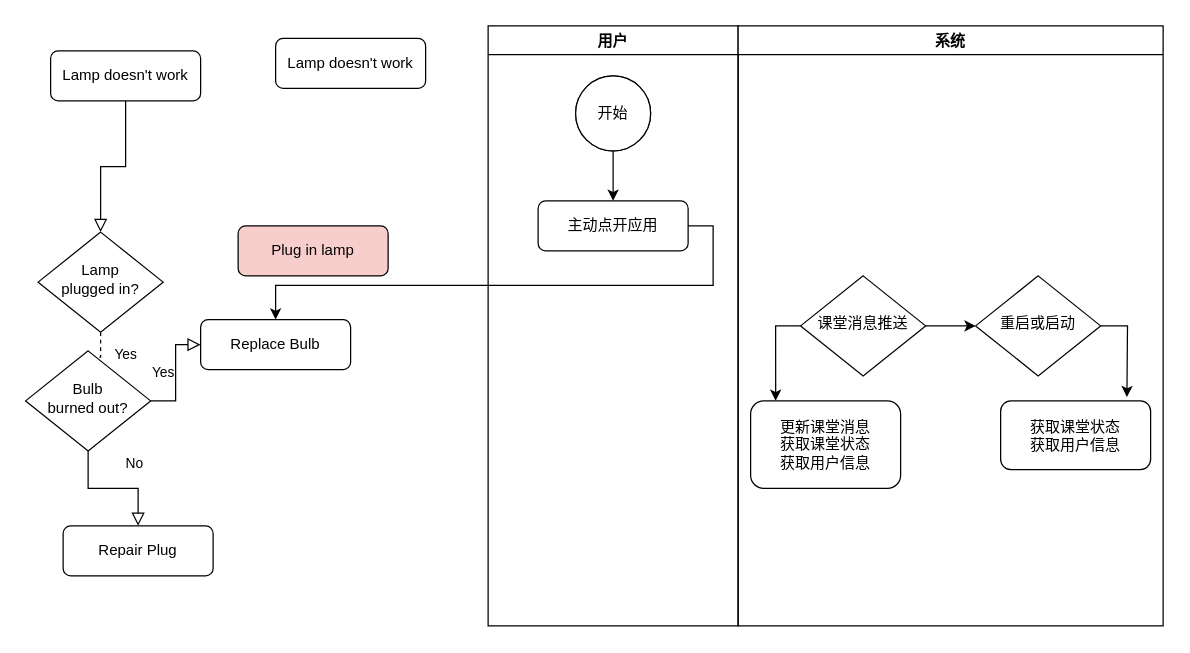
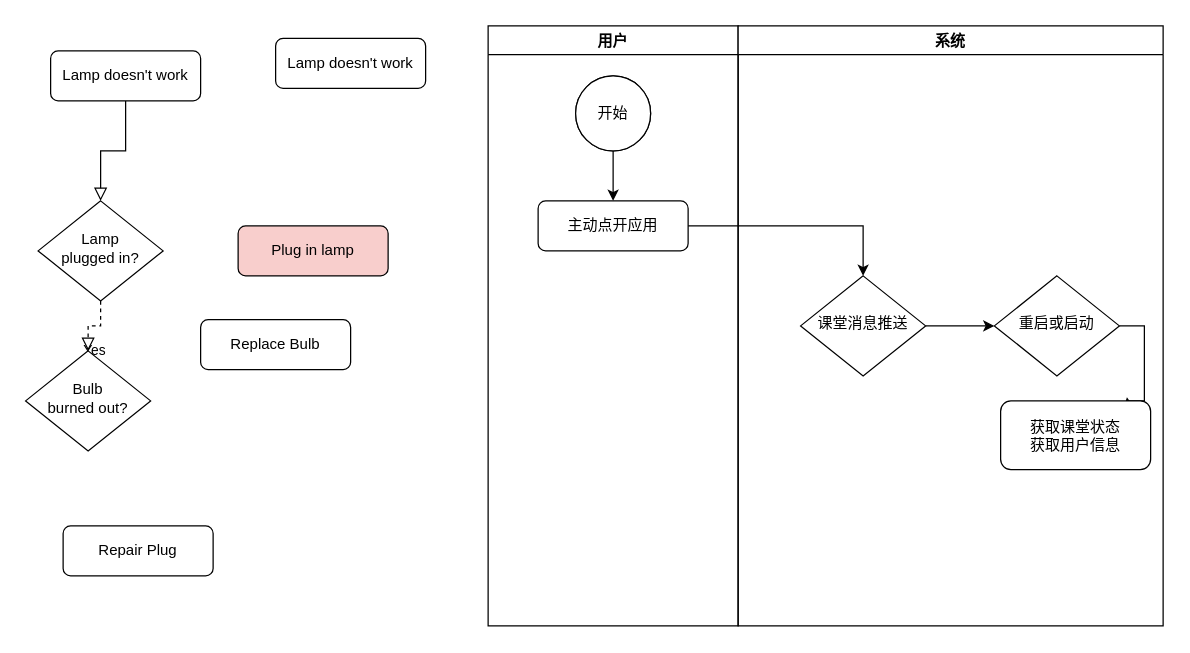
  <mxCell id="0" />
  <mxCell id="1" parent="0" />
  <mxCell id="2" value="" style="rounded=0;html=1;jettySize=auto;orthogonalLoop=1;fontSize=11;endArrow=block;endFill=0;endSize=8;strokeWidth=1;shadow=0;labelBackgroundColor=none;edgeStyle=orthogonalEdgeStyle;" parent="1" source="3" target="5" edge="1"><mxGeometry relative="1" as="geometry" /></mxCell>
  <mxCell id="3" value="Lamp doesn't work" style="rounded=1;whiteSpace=wrap;html=1;fontSize=12;glass=0;strokeWidth=1;shadow=0;" parent="1" vertex="1"><mxGeometry x="40" y="40" width="120" height="40" as="geometry" /></mxCell>
  <mxCell id="4" value="Yes" style="rounded=0;html=1;jettySize=auto;orthogonalLoop=1;fontSize=11;endArrow=block;endFill=0;endSize=8;strokeWidth=1;shadow=0;labelBackgroundColor=none;edgeStyle=orthogonalEdgeStyle;dashed=1;" parent="1" source="5" target="9" edge="1"><mxGeometry y="20" relative="1" as="geometry"><mxPoint as="offset" /></mxGeometry></mxCell>
- <mxCell id="5" value="Lamp&lt;br&gt;plugged in?" style="rhombus;whiteSpace=wrap;html=1;shadow=0;fontFamily=Helvetica;fontSize=12;align=center;strokeWidth=1;spacing=6;spacingTop=-4;" parent="1" vertex="1"><mxGeometry x="30" y="185" width="100" height="80" as="geometry" /></mxCell>
+ <mxCell id="5" value="Lamp&lt;br&gt;plugged in?" style="rhombus;whiteSpace=wrap;html=1;shadow=0;fontFamily=Helvetica;fontSize=12;align=center;strokeWidth=1;spacing=6;spacingTop=-4;" parent="1" vertex="1"><mxGeometry x="30" y="160" width="100" height="80" as="geometry" /></mxCell>
  <mxCell id="6" value="Plug in lamp" style="rounded=1;whiteSpace=wrap;html=1;fontSize=12;glass=0;strokeWidth=1;shadow=0;fillColor=#f8cecc;" parent="1" vertex="1"><mxGeometry x="190" y="180" width="120" height="40" as="geometry" /></mxCell>
- <mxCell id="7" value="No" style="rounded=0;html=1;jettySize=auto;orthogonalLoop=1;fontSize=11;endArrow=block;endFill=0;endSize=8;strokeWidth=1;shadow=0;labelBackgroundColor=none;edgeStyle=orthogonalEdgeStyle;" parent="1" source="9" target="10" edge="1"><mxGeometry x="0.333" y="20" relative="1" as="geometry"><mxPoint as="offset" /></mxGeometry></mxCell>
- <mxCell id="8" value="Yes" style="edgeStyle=orthogonalEdgeStyle;rounded=0;html=1;jettySize=auto;orthogonalLoop=1;fontSize=11;endArrow=block;endFill=0;endSize=8;strokeWidth=1;shadow=0;labelBackgroundColor=none;" parent="1" source="9" target="11" edge="1"><mxGeometry y="10" relative="1" as="geometry"><mxPoint as="offset" /></mxGeometry></mxCell>
  <mxCell id="9" value="Bulb&lt;br&gt;burned out?" style="rhombus;whiteSpace=wrap;html=1;shadow=0;fontFamily=Helvetica;fontSize=12;align=center;strokeWidth=1;spacing=6;spacingTop=-4;" parent="1" vertex="1"><mxGeometry x="20" y="280" width="100" height="80" as="geometry" /></mxCell>
  <mxCell id="10" value="Repair Plug" style="rounded=1;whiteSpace=wrap;html=1;fontSize=12;glass=0;strokeWidth=1;shadow=0;" parent="1" vertex="1"><mxGeometry x="50" y="420" width="120" height="40" as="geometry" /></mxCell>
  <mxCell id="11" value="Replace Bulb" style="rounded=1;whiteSpace=wrap;html=1;fontSize=12;glass=0;strokeWidth=1;shadow=0;" parent="1" vertex="1"><mxGeometry x="160" y="255" width="120" height="40" as="geometry" /></mxCell>
  <mxCell id="12" value="用户" style="swimlane;" vertex="1" parent="1"><mxGeometry x="390" y="20" width="200" height="480" as="geometry" /></mxCell>
  <mxCell id="13" value="开始" style="ellipse;whiteSpace=wrap;html=1;aspect=fixed;" vertex="1" parent="12"><mxGeometry x="70" y="40" width="60" height="60" as="geometry" /></mxCell>
  <mxCell id="14" style="edgeStyle=orthogonalEdgeStyle;rounded=0;orthogonalLoop=1;jettySize=auto;html=1;exitX=0.5;exitY=1;exitDx=0;exitDy=0;entryX=0.5;entryY=0;entryDx=0;entryDy=0;" edge="1" parent="12" source="15" target="16"><mxGeometry relative="1" as="geometry" /></mxCell>
  <mxCell id="15" value="开始" style="ellipse;whiteSpace=wrap;html=1;aspect=fixed;" vertex="1" parent="12"><mxGeometry x="70" y="40" width="60" height="60" as="geometry" /></mxCell>
  <mxCell id="16" value="主动点开应用" style="rounded=1;whiteSpace=wrap;html=1;fontSize=12;glass=0;strokeWidth=1;shadow=0;" vertex="1" parent="12"><mxGeometry x="40" y="140" width="120" height="40" as="geometry" /></mxCell>
  <mxCell id="17" value="系统" style="swimlane;" vertex="1" parent="1"><mxGeometry x="590" y="20" width="340" height="480" as="geometry" /></mxCell>
- <mxCell id="18" style="edgeStyle=orthogonalEdgeStyle;rounded=0;orthogonalLoop=1;jettySize=auto;html=1;exitX=0;exitY=0.5;exitDx=0;exitDy=0;entryX=0.167;entryY=0;entryDx=0;entryDy=0;entryPerimeter=0;" edge="1" parent="17" source="20" target="21"><mxGeometry relative="1" as="geometry" /></mxCell>
  <mxCell id="19" style="edgeStyle=orthogonalEdgeStyle;rounded=0;orthogonalLoop=1;jettySize=auto;html=1;exitX=1;exitY=0.5;exitDx=0;exitDy=0;entryX=0;entryY=0.5;entryDx=0;entryDy=0;" edge="1" parent="17" source="20" target="23"><mxGeometry relative="1" as="geometry" /></mxCell>
  <mxCell id="20" value="课堂消息推送" style="rhombus;whiteSpace=wrap;html=1;shadow=0;fontFamily=Helvetica;fontSize=12;align=center;strokeWidth=1;spacing=6;spacingTop=-4;" vertex="1" parent="17"><mxGeometry x="50" y="200" width="100" height="80" as="geometry" /></mxCell>
- <mxCell id="21" value="&lt;div&gt;更新课堂消息&lt;/div&gt;&lt;div&gt;获取课堂状态&lt;br&gt;&lt;/div&gt;&lt;div&gt;获取用户信息&lt;br&gt;&lt;/div&gt;" style="rounded=1;whiteSpace=wrap;html=1;fontSize=12;glass=0;strokeWidth=1;shadow=0;" vertex="1" parent="17"><mxGeometry x="10" y="300" width="120" height="70" as="geometry" /></mxCell>
  <mxCell id="22" style="edgeStyle=orthogonalEdgeStyle;rounded=0;orthogonalLoop=1;jettySize=auto;html=1;exitX=1;exitY=0.5;exitDx=0;exitDy=0;entryX=0.842;entryY=-0.075;entryDx=0;entryDy=0;entryPerimeter=0;" edge="1" parent="17" source="23"><mxGeometry relative="1" as="geometry"><mxPoint x="311.04" y="297" as="targetPoint" /></mxGeometry></mxCell>
- <mxCell id="23" value="重启或启动" style="rhombus;whiteSpace=wrap;html=1;shadow=0;fontFamily=Helvetica;fontSize=12;align=center;strokeWidth=1;spacing=6;spacingTop=-4;" vertex="1" parent="17"><mxGeometry x="190" y="200" width="100" height="80" as="geometry" /></mxCell>
+ <mxCell id="23" value="重启或启动" style="rhombus;whiteSpace=wrap;html=1;shadow=0;fontFamily=Helvetica;fontSize=12;align=center;strokeWidth=1;spacing=6;spacingTop=-4;" vertex="1" parent="17"><mxGeometry x="205" y="200" width="100" height="80" as="geometry" /></mxCell>
  <mxCell id="24" value="&lt;div&gt;获取课堂状态&lt;br&gt;&lt;/div&gt;&lt;div&gt;获取用户信息&lt;br&gt;&lt;/div&gt;" style="rounded=1;whiteSpace=wrap;html=1;fontSize=12;glass=0;strokeWidth=1;shadow=0;" vertex="1" parent="17"><mxGeometry x="210" y="300" width="120" height="55" as="geometry" /></mxCell>
  <mxCell id="25" value="Lamp doesn't work" style="rounded=1;whiteSpace=wrap;html=1;fontSize=12;glass=0;strokeWidth=1;shadow=0;" vertex="1" parent="1"><mxGeometry x="220" y="30" width="120" height="40" as="geometry" /></mxCell>
- <mxCell id="26" style="edgeStyle=orthogonalEdgeStyle;rounded=0;orthogonalLoop=1;jettySize=auto;html=1;exitX=1;exitY=0.5;exitDx=0;exitDy=0;" edge="1" parent="1" source="16" target="11"><mxGeometry relative="1" as="geometry" /></mxCell>
+ <mxCell id="26" style="edgeStyle=orthogonalEdgeStyle;rounded=0;orthogonalLoop=1;jettySize=auto;html=1;exitX=1;exitY=0.5;exitDx=0;exitDy=0;entryX=0.5;entryY=0;entryDx=0;entryDy=0;" edge="1" parent="1" source="16" target="20"><mxGeometry relative="1" as="geometry" /></mxCell>
